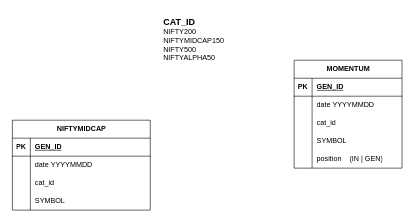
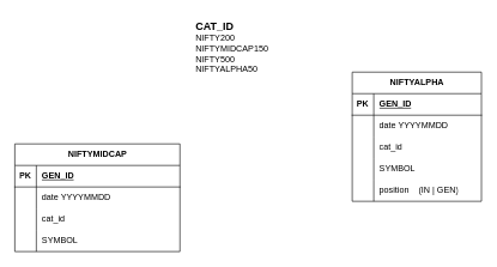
  <mxCell id="0" />
  <mxCell id="1" parent="0" />
  <mxCell id="2" value="NIFTYMIDCAP" style="shape=table;startSize=30;container=1;collapsible=1;childLayout=tableLayout;fixedRows=1;rowLines=0;fontStyle=1;align=center;resizeLast=1;html=1;" parent="1" vertex="1"><mxGeometry x="20" y="200" width="230" height="150" as="geometry" /></mxCell>
  <mxCell id="3" value="" style="shape=tableRow;horizontal=0;startSize=0;swimlaneHead=0;swimlaneBody=0;fillColor=none;collapsible=0;dropTarget=0;points=[[0,0.5],[1,0.5]];portConstraint=eastwest;top=0;left=0;right=0;bottom=1;" parent="2" vertex="1"><mxGeometry y="30" width="230" height="30" as="geometry" /></mxCell>
  <mxCell id="4" value="PK" style="shape=partialRectangle;connectable=0;fillColor=none;top=0;left=0;bottom=0;right=0;fontStyle=1;overflow=hidden;whiteSpace=wrap;html=1;" parent="3" vertex="1"><mxGeometry width="30" height="30" as="geometry"><mxRectangle width="30" height="30" as="alternateBounds" /></mxGeometry></mxCell>
  <mxCell id="5" value="GEN_ID" style="shape=partialRectangle;connectable=0;fillColor=none;top=0;left=0;bottom=0;right=0;align=left;spacingLeft=6;fontStyle=5;overflow=hidden;whiteSpace=wrap;html=1;" parent="3" vertex="1"><mxGeometry x="30" width="200" height="30" as="geometry"><mxRectangle width="200" height="30" as="alternateBounds" /></mxGeometry></mxCell>
  <mxCell id="6" value="" style="shape=tableRow;horizontal=0;startSize=0;swimlaneHead=0;swimlaneBody=0;fillColor=none;collapsible=0;dropTarget=0;points=[[0,0.5],[1,0.5]];portConstraint=eastwest;top=0;left=0;right=0;bottom=0;" parent="2" vertex="1"><mxGeometry y="60" width="230" height="30" as="geometry" /></mxCell>
  <mxCell id="7" value="" style="shape=partialRectangle;connectable=0;fillColor=none;top=0;left=0;bottom=0;right=0;editable=1;overflow=hidden;whiteSpace=wrap;html=1;" parent="6" vertex="1"><mxGeometry width="30" height="30" as="geometry"><mxRectangle width="30" height="30" as="alternateBounds" /></mxGeometry></mxCell>
  <mxCell id="8" value="date YYYYMMDD" style="shape=partialRectangle;connectable=0;fillColor=none;top=0;left=0;bottom=0;right=0;align=left;spacingLeft=6;overflow=hidden;whiteSpace=wrap;html=1;" parent="6" vertex="1"><mxGeometry x="30" width="200" height="30" as="geometry"><mxRectangle width="200" height="30" as="alternateBounds" /></mxGeometry></mxCell>
  <mxCell id="9" value="" style="shape=tableRow;horizontal=0;startSize=0;swimlaneHead=0;swimlaneBody=0;fillColor=none;collapsible=0;dropTarget=0;points=[[0,0.5],[1,0.5]];portConstraint=eastwest;top=0;left=0;right=0;bottom=0;" parent="2" vertex="1"><mxGeometry y="90" width="230" height="30" as="geometry" /></mxCell>
  <mxCell id="10" value="" style="shape=partialRectangle;connectable=0;fillColor=none;top=0;left=0;bottom=0;right=0;editable=1;overflow=hidden;whiteSpace=wrap;html=1;" parent="9" vertex="1"><mxGeometry width="30" height="30" as="geometry"><mxRectangle width="30" height="30" as="alternateBounds" /></mxGeometry></mxCell>
  <mxCell id="11" value="cat_id" style="shape=partialRectangle;connectable=0;fillColor=none;top=0;left=0;bottom=0;right=0;align=left;spacingLeft=6;overflow=hidden;whiteSpace=wrap;html=1;" parent="9" vertex="1"><mxGeometry x="30" width="200" height="30" as="geometry"><mxRectangle width="200" height="30" as="alternateBounds" /></mxGeometry></mxCell>
  <mxCell id="12" value="" style="shape=tableRow;horizontal=0;startSize=0;swimlaneHead=0;swimlaneBody=0;fillColor=none;collapsible=0;dropTarget=0;points=[[0,0.5],[1,0.5]];portConstraint=eastwest;top=0;left=0;right=0;bottom=0;" parent="2" vertex="1"><mxGeometry y="120" width="230" height="30" as="geometry" /></mxCell>
  <mxCell id="13" value="" style="shape=partialRectangle;connectable=0;fillColor=none;top=0;left=0;bottom=0;right=0;editable=1;overflow=hidden;whiteSpace=wrap;html=1;" parent="12" vertex="1"><mxGeometry width="30" height="30" as="geometry"><mxRectangle width="30" height="30" as="alternateBounds" /></mxGeometry></mxCell>
  <mxCell id="14" value="SYMBOL" style="shape=partialRectangle;connectable=0;fillColor=none;top=0;left=0;bottom=0;right=0;align=left;spacingLeft=6;overflow=hidden;whiteSpace=wrap;html=1;" parent="12" vertex="1"><mxGeometry x="30" width="200" height="30" as="geometry"><mxRectangle width="200" height="30" as="alternateBounds" /></mxGeometry></mxCell>
- <mxCell id="15" value="MOMENTUM" style="shape=table;startSize=30;container=1;collapsible=1;childLayout=tableLayout;fixedRows=1;rowLines=0;fontStyle=1;align=center;resizeLast=1;html=1;" parent="1" vertex="1"><mxGeometry x="490" y="100" width="180" height="180" as="geometry" /></mxCell>
+ <mxCell id="15" value="NIFTYALPHA" style="shape=table;startSize=30;container=1;collapsible=1;childLayout=tableLayout;fixedRows=1;rowLines=0;fontStyle=1;align=center;resizeLast=1;html=1;" parent="1" vertex="1"><mxGeometry x="490" y="100" width="180" height="180" as="geometry" /></mxCell>
  <mxCell id="16" value="" style="shape=tableRow;horizontal=0;startSize=0;swimlaneHead=0;swimlaneBody=0;fillColor=none;collapsible=0;dropTarget=0;points=[[0,0.5],[1,0.5]];portConstraint=eastwest;top=0;left=0;right=0;bottom=1;" parent="15" vertex="1"><mxGeometry y="30" width="180" height="30" as="geometry" /></mxCell>
  <mxCell id="17" value="PK" style="shape=partialRectangle;connectable=0;fillColor=none;top=0;left=0;bottom=0;right=0;fontStyle=1;overflow=hidden;whiteSpace=wrap;html=1;" parent="16" vertex="1"><mxGeometry width="30" height="30" as="geometry"><mxRectangle width="30" height="30" as="alternateBounds" /></mxGeometry></mxCell>
  <mxCell id="18" value="GEN_ID" style="shape=partialRectangle;connectable=0;fillColor=none;top=0;left=0;bottom=0;right=0;align=left;spacingLeft=6;fontStyle=5;overflow=hidden;whiteSpace=wrap;html=1;" parent="16" vertex="1"><mxGeometry x="30" width="150" height="30" as="geometry"><mxRectangle width="150" height="30" as="alternateBounds" /></mxGeometry></mxCell>
  <mxCell id="19" value="" style="shape=tableRow;horizontal=0;startSize=0;swimlaneHead=0;swimlaneBody=0;fillColor=none;collapsible=0;dropTarget=0;points=[[0,0.5],[1,0.5]];portConstraint=eastwest;top=0;left=0;right=0;bottom=0;" parent="15" vertex="1"><mxGeometry y="60" width="180" height="30" as="geometry" /></mxCell>
  <mxCell id="20" value="" style="shape=partialRectangle;connectable=0;fillColor=none;top=0;left=0;bottom=0;right=0;editable=1;overflow=hidden;whiteSpace=wrap;html=1;" parent="19" vertex="1"><mxGeometry width="30" height="30" as="geometry"><mxRectangle width="30" height="30" as="alternateBounds" /></mxGeometry></mxCell>
  <mxCell id="21" value="date YYYYMMDD" style="shape=partialRectangle;connectable=0;fillColor=none;top=0;left=0;bottom=0;right=0;align=left;spacingLeft=6;overflow=hidden;whiteSpace=wrap;html=1;" parent="19" vertex="1"><mxGeometry x="30" width="150" height="30" as="geometry"><mxRectangle width="150" height="30" as="alternateBounds" /></mxGeometry></mxCell>
  <mxCell id="22" value="" style="shape=tableRow;horizontal=0;startSize=0;swimlaneHead=0;swimlaneBody=0;fillColor=none;collapsible=0;dropTarget=0;points=[[0,0.5],[1,0.5]];portConstraint=eastwest;top=0;left=0;right=0;bottom=0;" parent="15" vertex="1"><mxGeometry y="90" width="180" height="30" as="geometry" /></mxCell>
  <mxCell id="23" value="" style="shape=partialRectangle;connectable=0;fillColor=none;top=0;left=0;bottom=0;right=0;editable=1;overflow=hidden;whiteSpace=wrap;html=1;" parent="22" vertex="1"><mxGeometry width="30" height="30" as="geometry"><mxRectangle width="30" height="30" as="alternateBounds" /></mxGeometry></mxCell>
  <mxCell id="24" value="cat_id" style="shape=partialRectangle;connectable=0;fillColor=none;top=0;left=0;bottom=0;right=0;align=left;spacingLeft=6;overflow=hidden;whiteSpace=wrap;html=1;" parent="22" vertex="1"><mxGeometry x="30" width="150" height="30" as="geometry"><mxRectangle width="150" height="30" as="alternateBounds" /></mxGeometry></mxCell>
  <mxCell id="25" value="" style="shape=tableRow;horizontal=0;startSize=0;swimlaneHead=0;swimlaneBody=0;fillColor=none;collapsible=0;dropTarget=0;points=[[0,0.5],[1,0.5]];portConstraint=eastwest;top=0;left=0;right=0;bottom=0;" parent="15" vertex="1"><mxGeometry y="120" width="180" height="30" as="geometry" /></mxCell>
  <mxCell id="26" value="" style="shape=partialRectangle;connectable=0;fillColor=none;top=0;left=0;bottom=0;right=0;editable=1;overflow=hidden;whiteSpace=wrap;html=1;" parent="25" vertex="1"><mxGeometry width="30" height="30" as="geometry"><mxRectangle width="30" height="30" as="alternateBounds" /></mxGeometry></mxCell>
  <mxCell id="27" value="SYMBOL" style="shape=partialRectangle;connectable=0;fillColor=none;top=0;left=0;bottom=0;right=0;align=left;spacingLeft=6;overflow=hidden;whiteSpace=wrap;html=1;" parent="25" vertex="1"><mxGeometry x="30" width="150" height="30" as="geometry"><mxRectangle width="150" height="30" as="alternateBounds" /></mxGeometry></mxCell>
  <mxCell id="28" style="shape=tableRow;horizontal=0;startSize=0;swimlaneHead=0;swimlaneBody=0;fillColor=none;collapsible=0;dropTarget=0;points=[[0,0.5],[1,0.5]];portConstraint=eastwest;top=0;left=0;right=0;bottom=0;" parent="15" vertex="1"><mxGeometry y="150" width="180" height="30" as="geometry" /></mxCell>
  <mxCell id="29" style="shape=partialRectangle;connectable=0;fillColor=none;top=0;left=0;bottom=0;right=0;editable=1;overflow=hidden;whiteSpace=wrap;html=1;" parent="28" vertex="1"><mxGeometry width="30" height="30" as="geometry"><mxRectangle width="30" height="30" as="alternateBounds" /></mxGeometry></mxCell>
  <mxCell id="30" value="position&amp;nbsp; &amp;nbsp; (IN | GEN)" style="shape=partialRectangle;connectable=0;fillColor=none;top=0;left=0;bottom=0;right=0;align=left;spacingLeft=6;overflow=hidden;whiteSpace=wrap;html=1;" parent="28" vertex="1"><mxGeometry x="30" width="150" height="30" as="geometry"><mxRectangle width="150" height="30" as="alternateBounds" /></mxGeometry></mxCell>
  <mxCell id="31" value="" style="shape=partialRectangle;connectable=0;fillColor=none;top=0;left=0;bottom=0;right=0;editable=1;overflow=hidden;whiteSpace=wrap;html=1;" parent="1" vertex="1"><mxGeometry x="230" y="260" width="30" height="30" as="geometry"><mxRectangle width="30" height="30" as="alternateBounds" /></mxGeometry></mxCell>
  <mxCell id="32" value="&lt;b style=&quot;font-size: 15px;&quot;&gt;&lt;font style=&quot;font-size: 15px;&quot;&gt;CAT_ID&lt;/font&gt;&lt;/b&gt;&lt;div style=&quot;&quot;&gt;&lt;font style=&quot;font-size: 12px;&quot;&gt;NIFTY200&lt;/font&gt;&lt;/div&gt;&lt;div&gt;&lt;font style=&quot;font-size: 12px;&quot;&gt;NIFTYMIDCAP150&lt;/font&gt;&lt;/div&gt;&lt;div&gt;&lt;font style=&quot;font-size: 12px;&quot;&gt;NIFTY500&lt;/font&gt;&lt;/div&gt;&lt;div&gt;&lt;font style=&quot;font-size: 12px;&quot;&gt;NIFTYALPHA50&lt;/font&gt;&lt;/div&gt;" style="text;html=1;align=left;verticalAlign=middle;resizable=0;points=[];autosize=1;strokeColor=none;fillColor=none;" parent="1" vertex="1"><mxGeometry x="270" y="20" width="120" height="90" as="geometry" /></mxCell>
